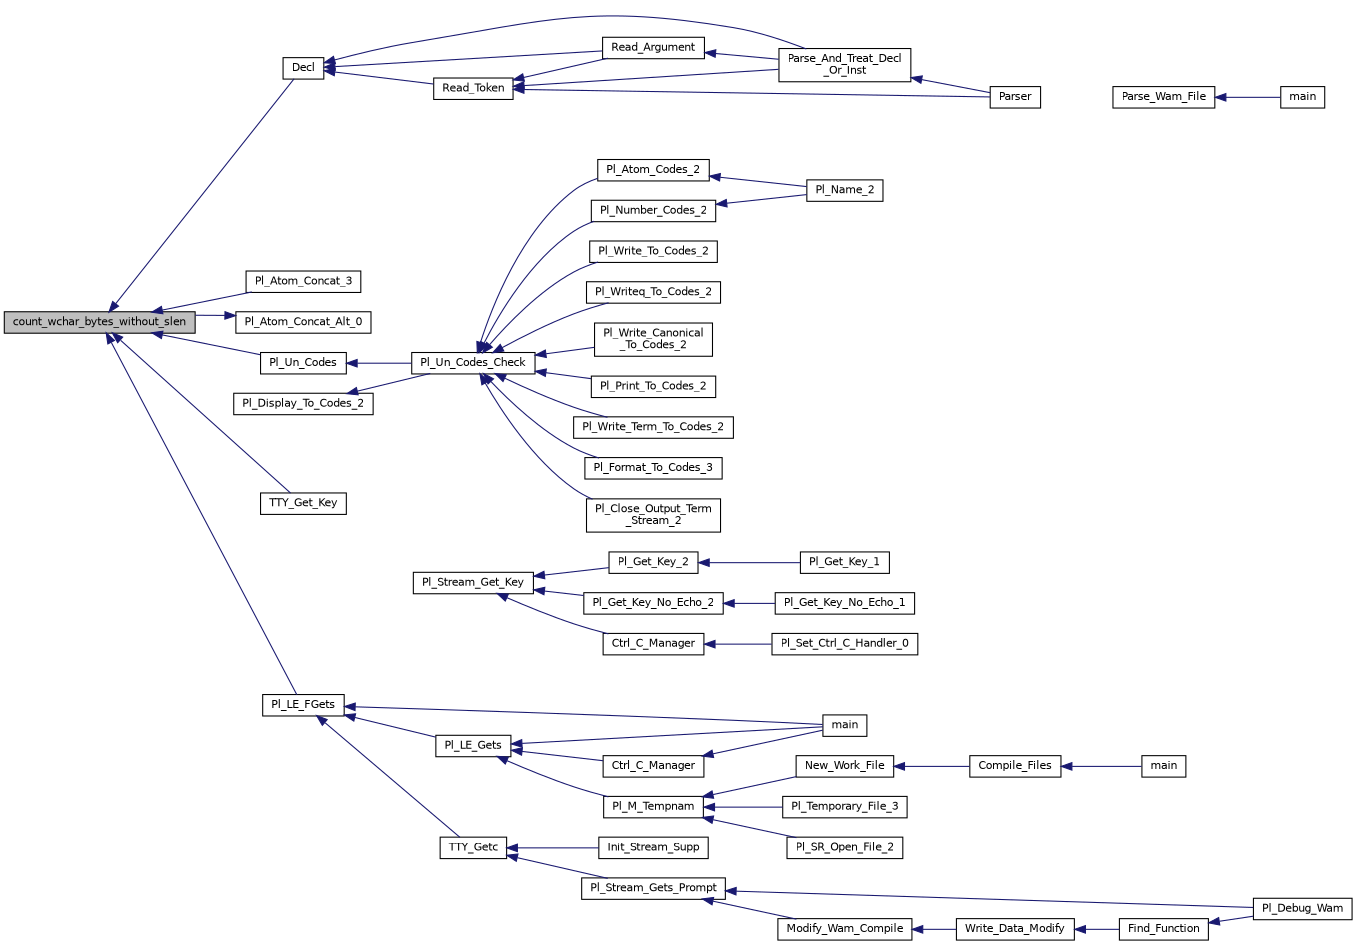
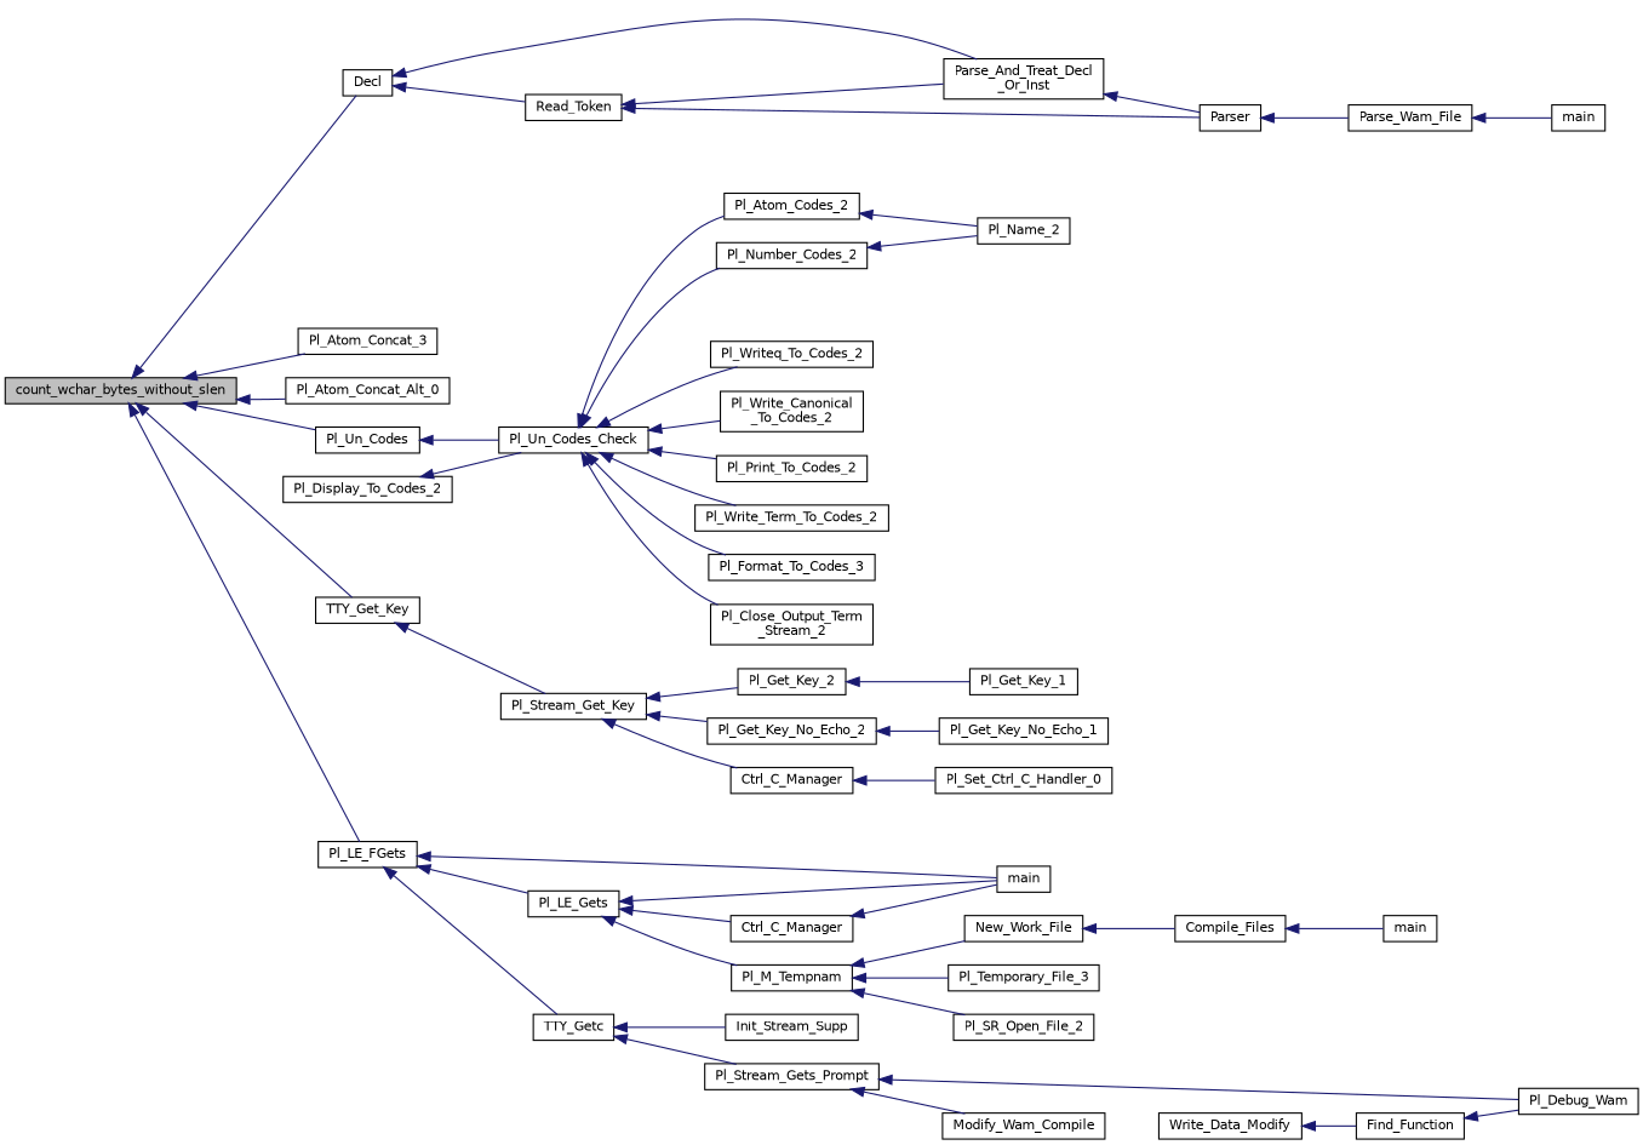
  digraph {
    fontname="DejaVu Sans"
    rankdir=LR
    node [color=black fillcolor=white fontname="DejaVu Sans" fontsize=10 shape=record style=filled]
    edge [color=midnightblue dir=back fontname="DejaVu Sans" fontsize=10 labelfontname=Helvetica labelfontsize=10 style=solid]
    n1 [fillcolor=grey75 fontcolor=black height=0.2 label=count_wchar_bytes_without_slen width=0.4]
    n2 [height=0.2 label=Pl_Atom_Concat_3 width=0.4]
    n3 [height=0.2 label=Pl_Atom_Concat_Alt_0 width=0.4]
    n4 [height=0.2 label=Pl_Un_Codes width=0.4]
    n5 [height=0.2 label=TTY_Get_Key width=0.4]
    n6 [height=0.2 label=Pl_LE_FGets width=0.4]
    n7 [height=0.2 label=Decl width=0.4]
    n8 [height=0.2 label=Pl_Un_Codes_Check width=0.4]
    n9 [height=0.2 label=Pl_Stream_Get_Key width=0.4]
    n10 [height=0.2 label=TTY_Getc width=0.4]
    n11 [height=0.2 label=Pl_LE_Gets width=0.4]
    n12 [height=0.2 label=main width=0.4]
    n13 [height=0.2 label="Parse_And_Treat_Decl\l_Or_Inst" width=0.4]
-   n14 [height=0.2 label=Read_Argument width=0.4]
    n15 [height=0.2 label=Read_Token width=0.4]
    n16 [height=0.2 label=Pl_Atom_Codes_2 width=0.4]
    n17 [height=0.2 label=Pl_Number_Codes_2 width=0.4]
-   n18 [height=0.2 label=Pl_Write_To_Codes_2 width=0.4]
    n19 [height=0.2 label=Pl_Writeq_To_Codes_2 width=0.4]
    n20 [height=0.2 label="Pl_Write_Canonical\l_To_Codes_2" width=0.4]
    n21 [height=0.2 label=Pl_Print_To_Codes_2 width=0.4]
    n22 [height=0.2 label=Pl_Write_Term_To_Codes_2 width=0.4]
    n23 [height=0.2 label=Pl_Format_To_Codes_3 width=0.4]
    n24 [height=0.2 label="Pl_Close_Output_Term\l_Stream_2" width=0.4]
    n25 [height=0.2 label=Pl_Name_2 width=0.4]
    n26 [height=0.2 label=Pl_Display_To_Codes_2 width=0.4]
    n27 [height=0.2 label=Pl_Get_Key_2 width=0.4]
    n28 [height=0.2 label=Pl_Get_Key_No_Echo_2 width=0.4]
    n29 [height=0.2 label=Ctrl_C_Manager width=0.4]
    n30 [height=0.2 label=Pl_Get_Key_1 width=0.4]
    n31 [height=0.2 label=Pl_Get_Key_No_Echo_1 width=0.4]
    n32 [height=0.2 label=Pl_Set_Ctrl_C_Handler_0 width=0.4]
    n33 [height=0.2 label=Init_Stream_Supp width=0.4]
    n34 [height=0.2 label=Pl_Stream_Gets_Prompt width=0.4]
    n35 [height=0.2 label=Pl_M_Tempnam width=0.4]
    n36 [height=0.2 label=Ctrl_C_Manager width=0.4]
    n37 [height=0.2 label=Pl_Debug_Wam width=0.4]
    n38 [height=0.2 label=Modify_Wam_Compile width=0.4]
    n39 [height=0.2 label=Write_Data_Modify width=0.4]
    n40 [height=0.2 label=Find_Function width=0.4]
    n41 [height=0.2 label=Pl_Temporary_File_3 width=0.4]
    n42 [height=0.2 label=Pl_SR_Open_File_2 width=0.4]
    n43 [height=0.2 label=New_Work_File width=0.4]
    n44 [height=0.2 label=Compile_Files width=0.4]
    n45 [height=0.2 label=main width=0.4]
    n46 [height=0.2 label=Parser width=0.4]
    n47 [height=0.2 label=Parse_Wam_File width=0.4]
    n48 [height=0.2 label=main width=0.4]
    n1 -> n2
-   n3 -> n1
+   n1 -> n3
    n1 -> n4
    n1 -> n5
    n1 -> n6
    n1 -> n7
    n4 -> n8
+   n5 -> n9
    n6 -> n10
    n6 -> n11
    n6 -> n12
    n7 -> n13
-   n7 -> n14
    n7 -> n15
    n8 -> n16
    n8 -> n17
-   n8 -> n18
    n8 -> n19
    n8 -> n20
    n8 -> n21
    n8 -> n22
    n8 -> n23
    n8 -> n24
    n9 -> n27
    n9 -> n28
    n9 -> n29
    n10 -> n33
    n10 -> n34
    n11 -> n12
    n11 -> n35
    n11 -> n36
    n13 -> n46
-   n14 -> n13
    n15 -> n13
-   n15 -> n14
    n15 -> n46
    n16 -> n25
    n17 -> n25
    n26 -> n8
    n27 -> n30
    n28 -> n31
    n29 -> n32
    n34 -> n37
    n34 -> n38
    n35 -> n41
    n35 -> n42
    n35 -> n43
    n36 -> n12
-   n38 -> n39
    n39 -> n40
    n40 -> n37
    n43 -> n44
    n44 -> n45
+   n46 -> n47
    n47 -> n48
  }
